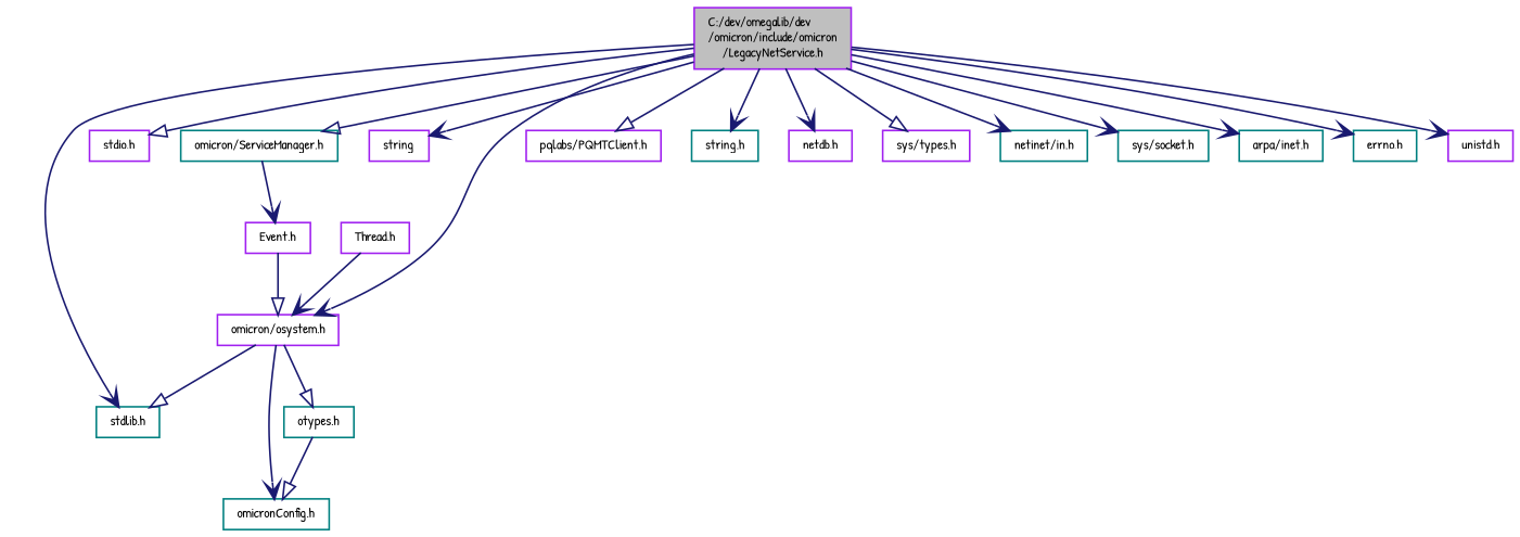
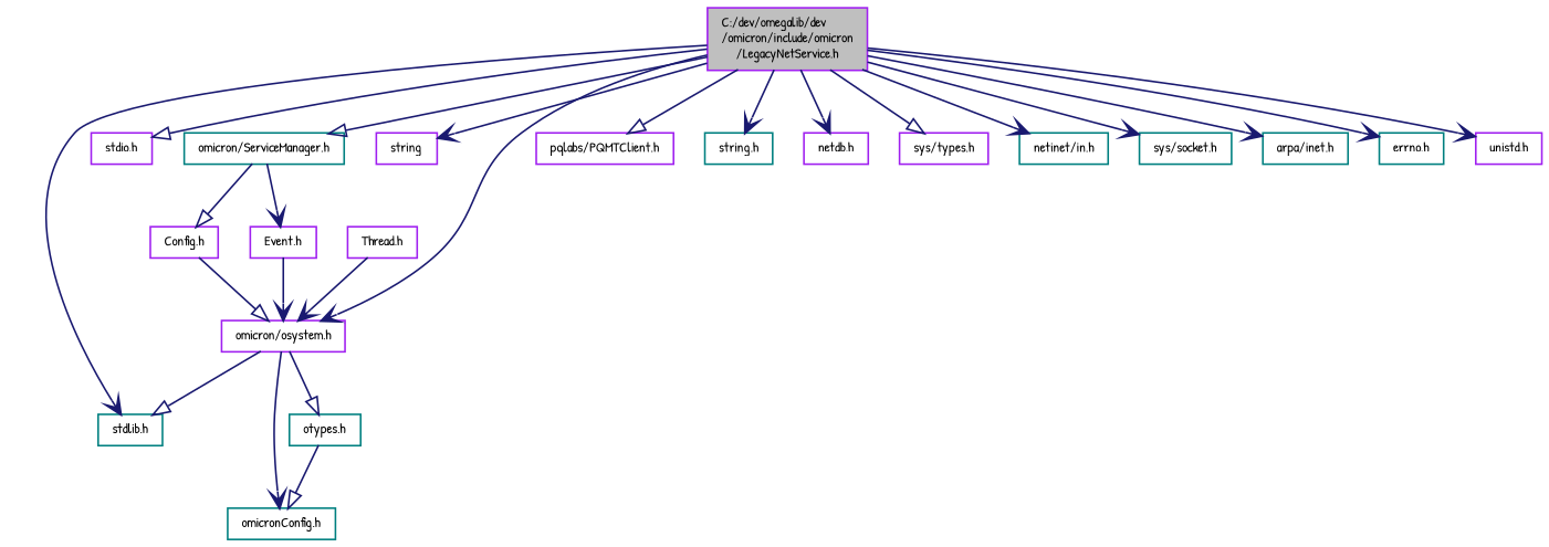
  digraph {
    fontname="Patrick Hand"
    node [color=purple fontname="Patrick Hand" fontsize=8 shape=record]
    edge [arrowhead=vee color=midnightblue fontname="Patrick Hand" fontsize=8 labelfontname="FreeSans.ttf" labelfontsize=8 style=solid]
    n1 [fillcolor=grey75 fontcolor=black height=0.2 label="C:/dev/omegalib/dev\l/omicron/include/omicron\l/LegacyNetService.h" style=filled width=0.4]
    n2 [height=0.2 label="omicron/osystem.h" width=0.4]
    n3 [height=0.2 label="stdio.h" width=0.4]
    n4 [color=teal height=0.2 label="stdlib.h" width=0.4]
    n5 [height=0.2 label=string width=0.4]
    n6 [color=teal height=0.2 label="omicron/ServiceManager.h" width=0.4]
    n7 [height=0.2 label="pqlabs/PQMTClient.h" width=0.4]
    n8 [color=teal height=0.2 label="string.h" width=0.4]
    n9 [height=0.2 label="netdb.h" width=0.4]
    n10 [height=0.2 label="sys/types.h" width=0.4]
    n11 [color=teal height=0.2 label="netinet/in.h" width=0.4]
    n12 [color=teal height=0.2 label="sys/socket.h" width=0.4]
    n13 [color=teal height=0.2 label="arpa/inet.h" width=0.4]
    n14 [color=teal height=0.2 label="errno.h" width=0.4]
    n15 [height=0.2 label="unistd.h" width=0.4]
    n16 [color=teal height=0.2 label="omicronConfig.h" width=0.4]
    n17 [color=teal height=0.2 label="otypes.h" width=0.4]
    n18 [height=0.2 label="Event.h" width=0.4]
+   n19 [height=0.2 label="Config.h" width=0.4]
    n20 [height=0.2 label="Thread.h" width=0.4]
    n1 -> n2
    n1 -> n3 [arrowhead=onormal]
    n1 -> n4
    n1 -> n5
    n1 -> n6 [arrowhead=onormal]
    n1 -> n7 [arrowhead=onormal]
    n1 -> n8
    n1 -> n9
    n1 -> n10 [arrowhead=onormal]
    n1 -> n11
    n1 -> n12
    n1 -> n13
    n1 -> n14
    n1 -> n15
    n2 -> n4 [arrowhead=onormal]
    n2 -> n16
    n2 -> n17 [arrowhead=onormal]
    n6 -> n18
+   n6 -> n19 [arrowhead=onormal]
    n17 -> n16 [arrowhead=onormal]
-   n18 -> n2 [arrowhead=onormal]
+   n18 -> n2
+   n19 -> n2 [arrowhead=onormal]
    n20 -> n2
  }
